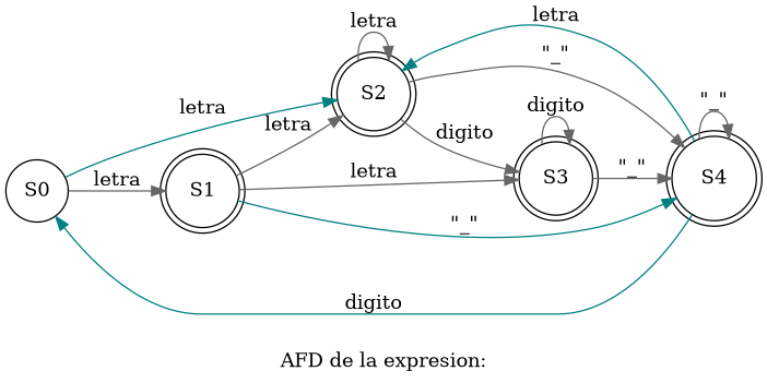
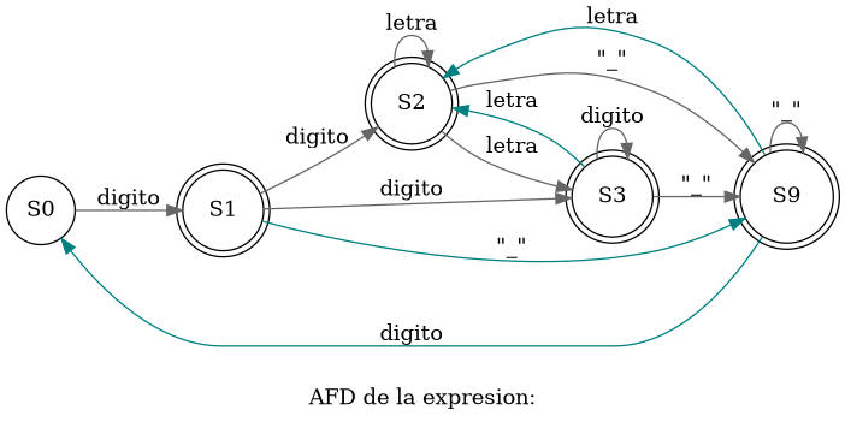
  digraph {
    label="AFD de la expresion:"
    rankdir=LR
    node [shape=doublecircle]
    edge [color=gray40]
    n1 [label=S0 shape=circle]
    n2 [label=S1]
    n3 [label=S2]
    n4 [label=S3]
-   n5 [label=S4]
-   n1 -> n2 [label=letra]
-   n2 -> n3 [label=letra]
-   n2 -> n4 [label=letra]
+   n5 [label=S9]
+   n1 -> n2 [label=digito]
+   n2 -> n3 [label=digito]
+   n2 -> n4 [label=digito]
    n2 -> n5 [color=teal label="\"_\""]
    n3 -> n3 [label=letra]
-   n3 -> n4 [label=digito]
+   n3 -> n4 [label=letra]
    n3 -> n5 [label="\"_\""]
-   n1 -> n3 [color=teal label=letra]
+   n4 -> n3 [color=teal label=letra]
    n4 -> n4 [label=digito]
    n4 -> n5 [label="\"_\""]
    n5 -> n1 [color=teal label=digito]
    n5 -> n3 [color=teal label=letra]
    n5 -> n5 [label="\"_\""]
  }
